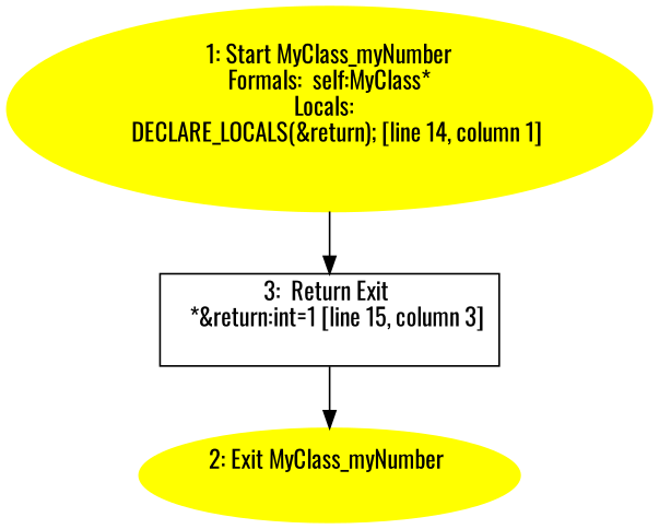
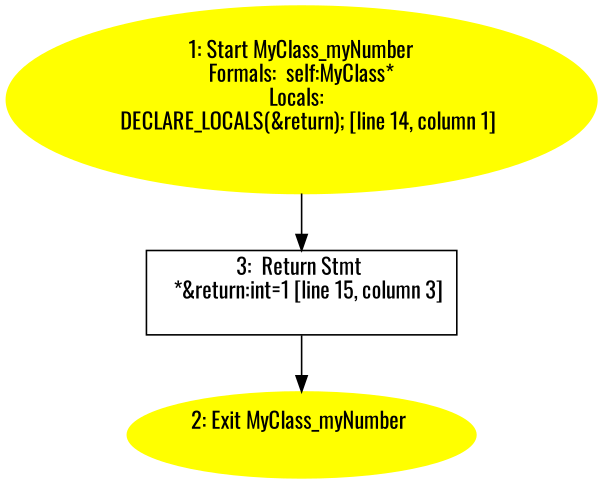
  digraph {
    fontname=Oswald
    node [color=yellow style=filled fontname=Oswald]
    edge [fontname=Oswald]
    n1 [label="1: Start MyClass_myNumber\nFormals:  self:MyClass*\nLocals:  \n   DECLARE_LOCALS(&return); [line 14, column 1]\n "]
-   n2 [label="3:  Return Exit \n   *&return:int=1 [line 15, column 3]\n " shape=box color="" style=""]
+   n2 [label="3:  Return Stmt \n   *&return:int=1 [line 15, column 3]\n " shape=box color="" style=""]
    n3 [label="2: Exit MyClass_myNumber \n  "]
    n1 -> n2
    n2 -> n3
  }
